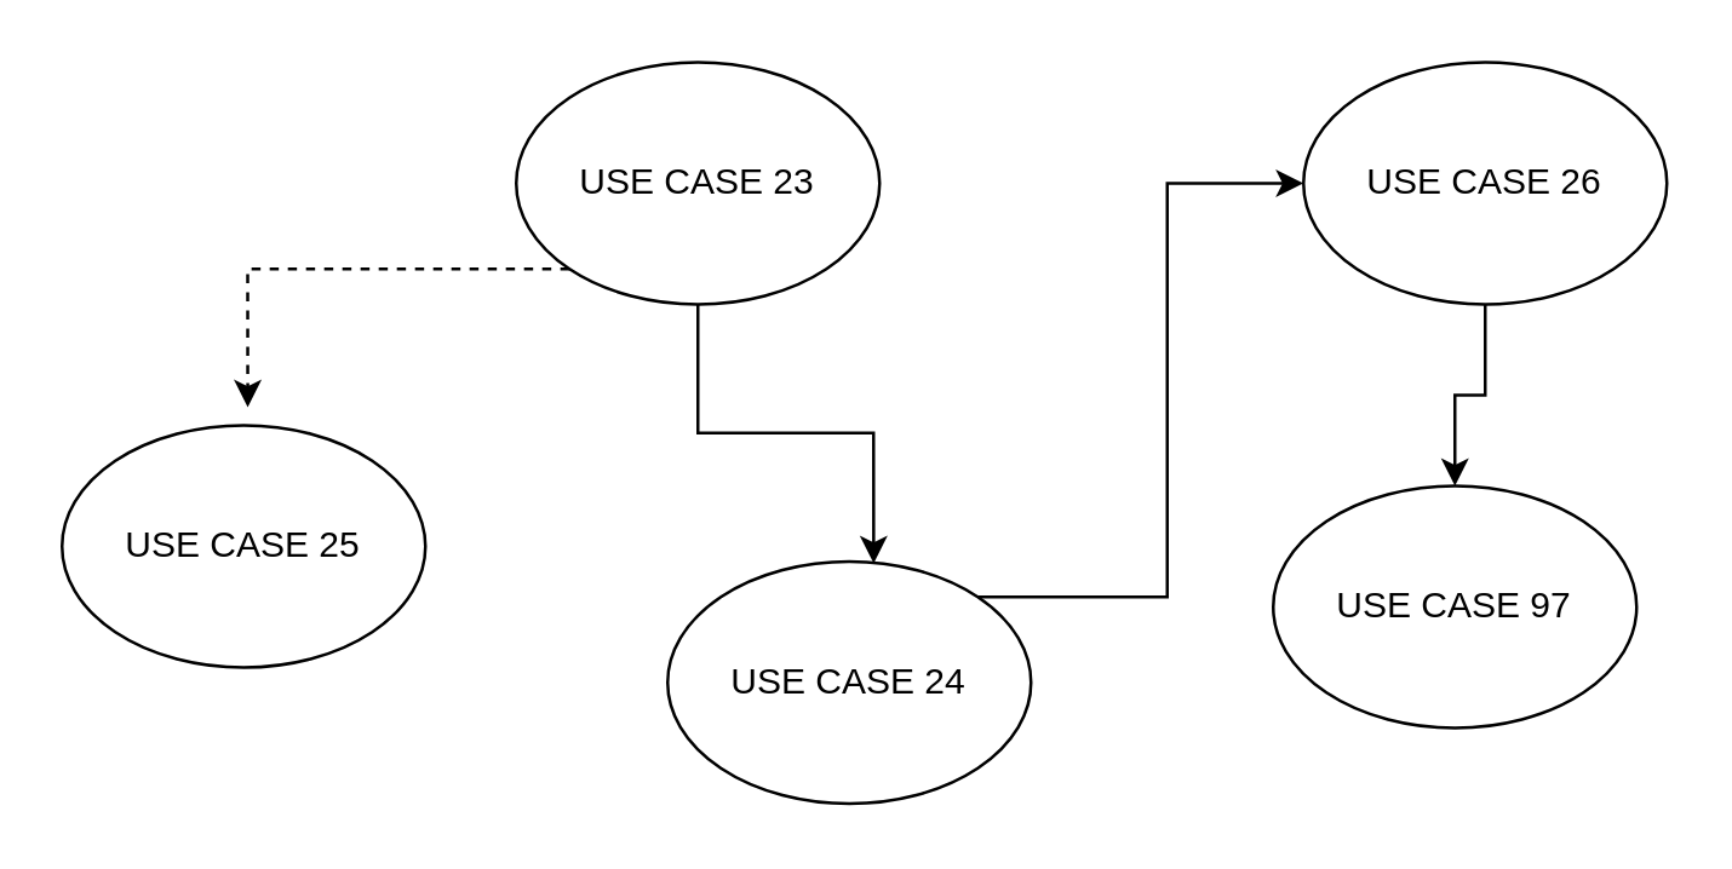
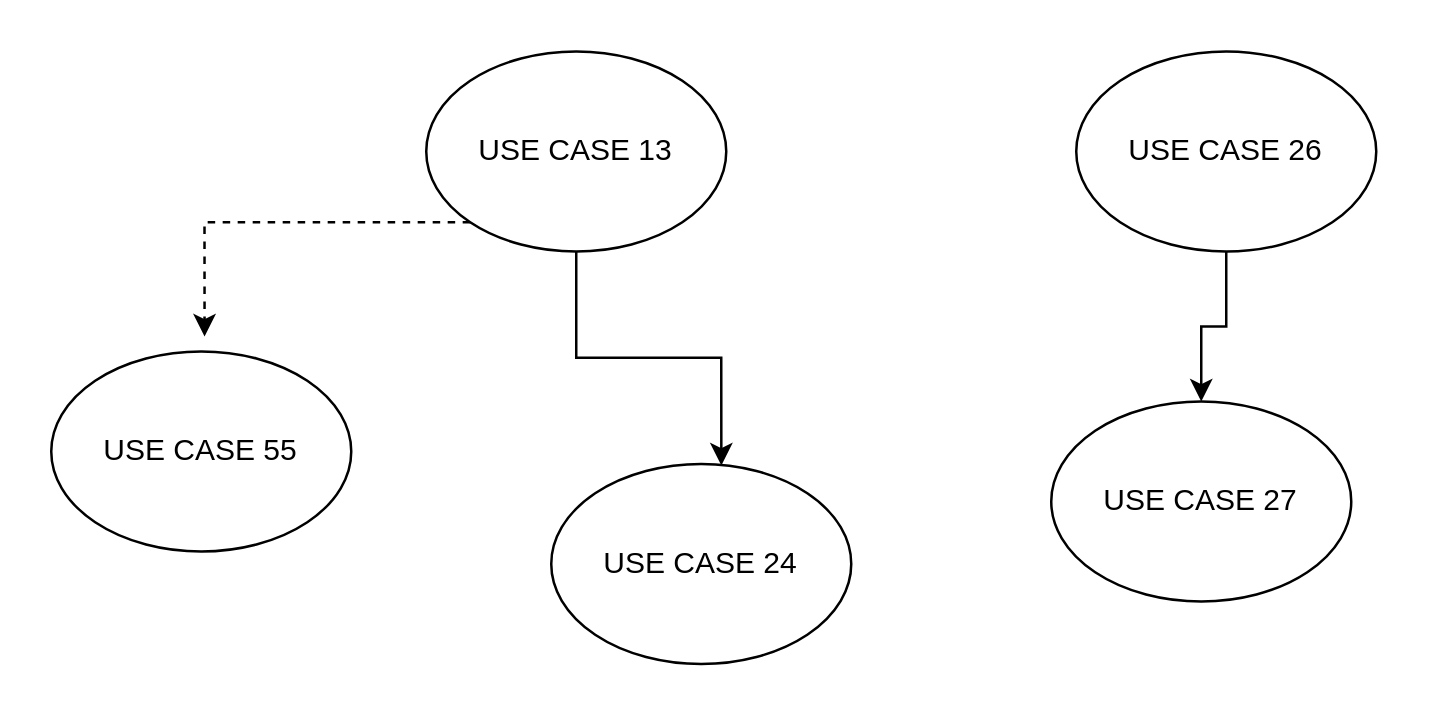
  <mxCell id="0" />
  <mxCell id="1" parent="0" />
- <mxCell id="2" value="USE CASE 23" style="ellipse;whiteSpace=wrap;html=1;" vertex="1" parent="1"><mxGeometry x="170" y="20" width="120" height="80" as="geometry" /></mxCell>
- <mxCell id="3" value="USE CASE 25" style="ellipse;whiteSpace=wrap;html=1;" vertex="1" parent="1"><mxGeometry x="20" y="140" width="120" height="80" as="geometry" /></mxCell>
- <mxCell id="4" style="edgeStyle=orthogonalEdgeStyle;rounded=0;orthogonalLoop=1;jettySize=auto;html=1;exitX=1;exitY=0;exitDx=0;exitDy=0;entryX=0;entryY=0.5;entryDx=0;entryDy=0;" edge="1" parent="1" source="5" target="7"><mxGeometry relative="1" as="geometry" /></mxCell>
+ <mxCell id="2" value="USE CASE 13" style="ellipse;whiteSpace=wrap;html=1;" vertex="1" parent="1"><mxGeometry x="170" y="20" width="120" height="80" as="geometry" /></mxCell>
+ <mxCell id="3" value="USE CASE 55" style="ellipse;whiteSpace=wrap;html=1;" vertex="1" parent="1"><mxGeometry x="20" y="140" width="120" height="80" as="geometry" /></mxCell>
  <mxCell id="5" value="USE CASE 24" style="ellipse;whiteSpace=wrap;html=1;" vertex="1" parent="1"><mxGeometry x="220" y="185" width="120" height="80" as="geometry" /></mxCell>
  <mxCell id="6" style="edgeStyle=orthogonalEdgeStyle;rounded=0;orthogonalLoop=1;jettySize=auto;html=1;exitX=0.5;exitY=1;exitDx=0;exitDy=0;entryX=0.5;entryY=0;entryDx=0;entryDy=0;" edge="1" parent="1" source="7" target="8"><mxGeometry relative="1" as="geometry" /></mxCell>
  <mxCell id="7" value="USE CASE 26" style="ellipse;whiteSpace=wrap;html=1;" vertex="1" parent="1"><mxGeometry x="430" y="20" width="120" height="80" as="geometry" /></mxCell>
- <mxCell id="8" value="USE CASE 97" style="ellipse;whiteSpace=wrap;html=1;" vertex="1" parent="1"><mxGeometry x="420" y="160" width="120" height="80" as="geometry" /></mxCell>
+ <mxCell id="8" value="USE CASE 27" style="ellipse;whiteSpace=wrap;html=1;" vertex="1" parent="1"><mxGeometry x="420" y="160" width="120" height="80" as="geometry" /></mxCell>
  <mxCell id="9" style="edgeStyle=orthogonalEdgeStyle;rounded=0;orthogonalLoop=1;jettySize=auto;html=1;exitX=0;exitY=1;exitDx=0;exitDy=0;entryX=0.511;entryY=-0.075;entryDx=0;entryDy=0;entryPerimeter=0;dashed=1;" edge="1" parent="1" source="2" target="3"><mxGeometry relative="1" as="geometry" /></mxCell>
  <mxCell id="10" style="edgeStyle=orthogonalEdgeStyle;rounded=0;orthogonalLoop=1;jettySize=auto;html=1;exitX=0.5;exitY=1;exitDx=0;exitDy=0;entryX=0.567;entryY=0.008;entryDx=0;entryDy=0;entryPerimeter=0;" edge="1" parent="1" source="2" target="5"><mxGeometry relative="1" as="geometry" /></mxCell>
